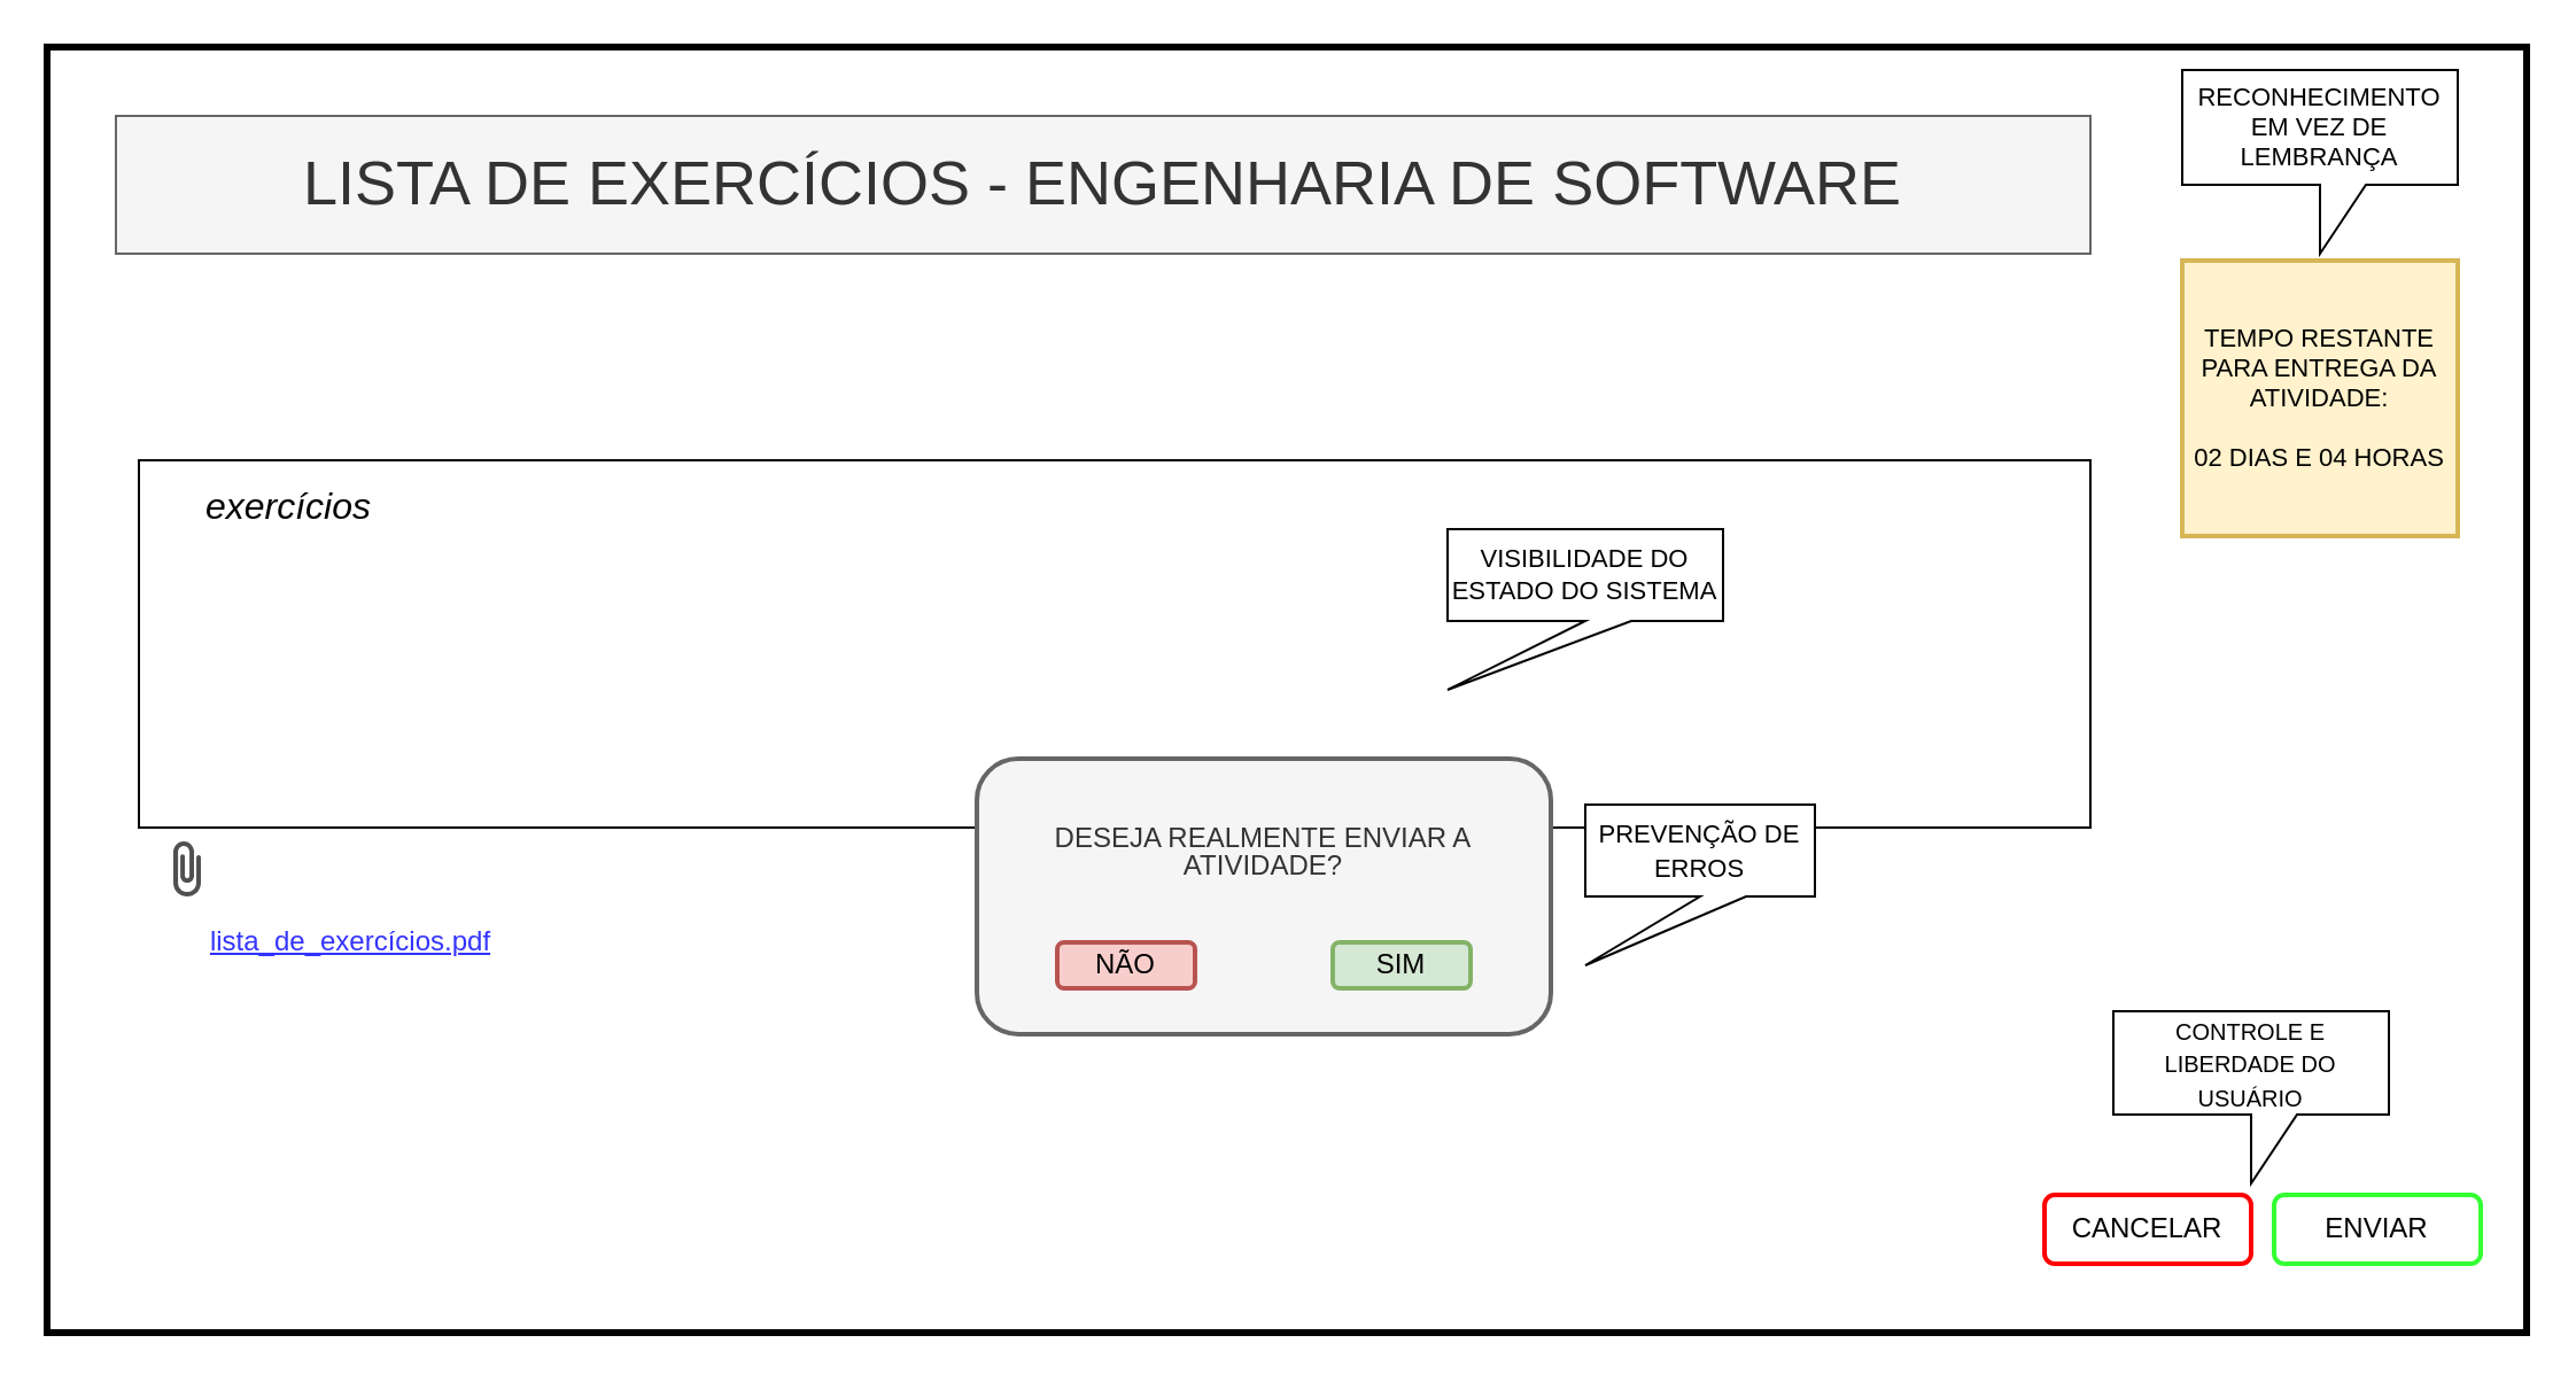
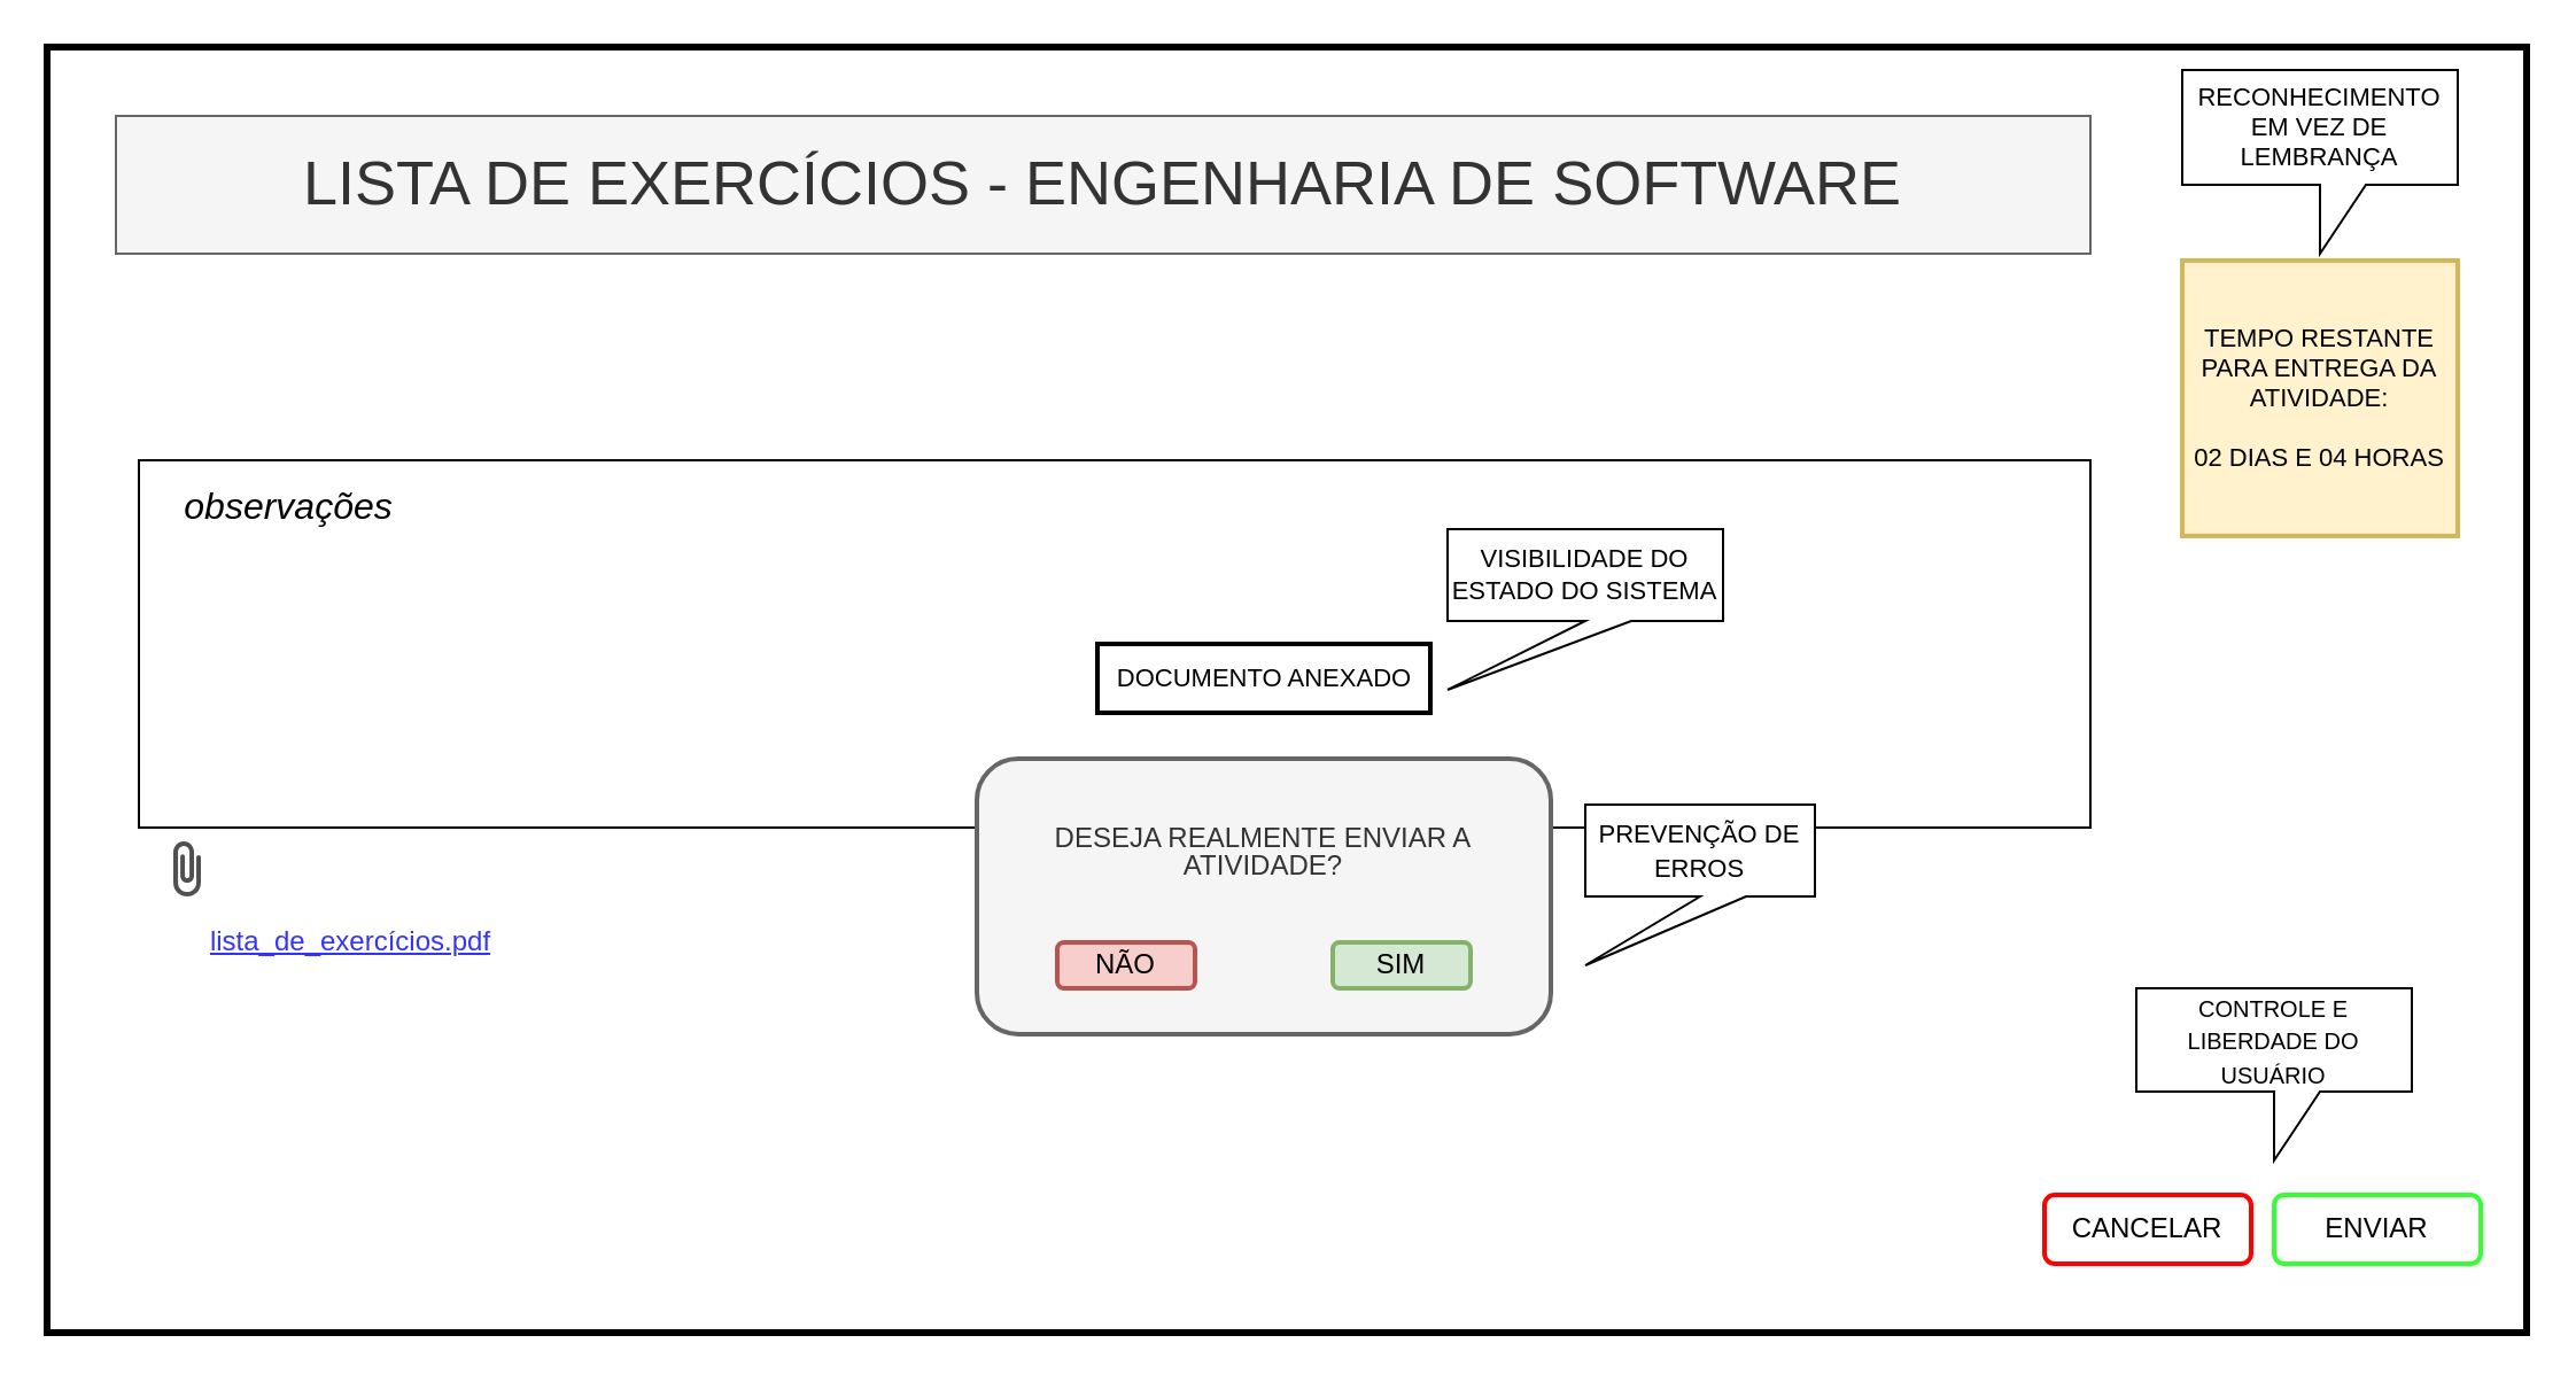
  <mxCell id="0" />
  <mxCell id="1" parent="0" />
  <mxCell id="2" value="" style="rounded=0;whiteSpace=wrap;html=1;strokeWidth=3;" vertex="1" parent="1"><mxGeometry x="20" y="20" width="1080" height="560" as="geometry" /></mxCell>
  <mxCell id="3" value="" style="rounded=0;whiteSpace=wrap;html=1;fontSize=27;strokeColor=#000000;strokeWidth=1;" vertex="1" parent="1"><mxGeometry x="60" y="200" width="850" height="160" as="geometry" /></mxCell>
  <mxCell id="4" value="CANCELAR" style="rounded=1;whiteSpace=wrap;html=1;strokeWidth=2;strokeColor=#FF0000;" vertex="1" parent="1"><mxGeometry x="890" y="520" width="90" height="30" as="geometry" /></mxCell>
  <mxCell id="5" value="ENVIAR" style="rounded=1;whiteSpace=wrap;html=1;strokeColor=#33FF33;strokeWidth=2;" vertex="1" parent="1"><mxGeometry x="990" y="520" width="90" height="30" as="geometry" /></mxCell>
- <mxCell id="6" value="&lt;font style=&quot;font-size: 10px&quot;&gt;CONTROLE E LIBERDADE DO USUÁRIO&lt;/font&gt;" style="shape=callout;whiteSpace=wrap;html=1;perimeter=calloutPerimeter;strokeColor=#000000;strokeWidth=1;" vertex="1" parent="1"><mxGeometry x="920" y="440" width="120" height="75" as="geometry" /></mxCell>
+ <mxCell id="6" value="&lt;font style=&quot;font-size: 10px&quot;&gt;CONTROLE E LIBERDADE DO USUÁRIO&lt;/font&gt;" style="shape=callout;whiteSpace=wrap;html=1;perimeter=calloutPerimeter;strokeColor=#000000;strokeWidth=1;" vertex="1" parent="1"><mxGeometry x="930" y="430" width="120" height="75" as="geometry" /></mxCell>
  <mxCell id="7" value="&lt;font style=&quot;font-size: 12px ; line-height: 1&quot;&gt;DESEJA REALMENTE ENVIAR A ATIVIDADE?&lt;br&gt;&lt;br&gt;&lt;br&gt;&lt;br&gt;&lt;/font&gt;" style="rounded=1;whiteSpace=wrap;html=1;fontSize=9;strokeColor=#666666;strokeWidth=2;fillColor=#f5f5f5;fontColor=#333333;" vertex="1" parent="1"><mxGeometry x="425" y="330" width="250" height="120" as="geometry" /></mxCell>
  <mxCell id="8" value="NÃO" style="rounded=1;whiteSpace=wrap;html=1;fontSize=12;strokeColor=#b85450;strokeWidth=2;fillColor=#f8cecc;" vertex="1" parent="1"><mxGeometry x="460" y="410" width="60" height="20" as="geometry" /></mxCell>
  <mxCell id="9" value="SIM" style="rounded=1;whiteSpace=wrap;html=1;fontSize=12;strokeColor=#82b366;strokeWidth=2;fillColor=#d5e8d4;" vertex="1" parent="1"><mxGeometry x="580" y="410" width="60" height="20" as="geometry" /></mxCell>
  <mxCell id="10" value="&lt;font style=&quot;font-size: 11px&quot;&gt;PREVENÇÃO DE ERROS&lt;/font&gt;" style="shape=callout;whiteSpace=wrap;html=1;perimeter=calloutPerimeter;fontSize=12;strokeColor=#000000;strokeWidth=1;position2=0;" vertex="1" parent="1"><mxGeometry x="690" y="350" width="100" height="70" as="geometry" /></mxCell>
  <mxCell id="11" value="TEMPO RESTANTE PARA ENTREGA DA ATIVIDADE:&lt;br&gt;&lt;br&gt;02 DIAS E 04 HORAS" style="rounded=0;whiteSpace=wrap;html=1;fontSize=11;strokeColor=#d6b656;strokeWidth=2;fillColor=#fff2cc;" vertex="1" parent="1"><mxGeometry x="950" y="113" width="120" height="120" as="geometry" /></mxCell>
  <mxCell id="12" value="&lt;font style=&quot;font-size: 11px&quot;&gt;RECONHECIMENTO EM VEZ DE LEMBRANÇA&lt;/font&gt;" style="shape=callout;whiteSpace=wrap;html=1;perimeter=calloutPerimeter;fontSize=11;strokeColor=#000000;strokeWidth=1;" vertex="1" parent="1"><mxGeometry x="950" y="30" width="120" height="80" as="geometry" /></mxCell>
+ <mxCell id="13" value="DOCUMENTO ANEXADO" style="rounded=0;whiteSpace=wrap;html=1;fontSize=11;strokeColor=#000000;strokeWidth=2;" vertex="1" parent="1"><mxGeometry x="477.5" y="280" width="145" height="30" as="geometry" /></mxCell>
  <mxCell id="14" value="VISIBILIDADE DO ESTADO DO SISTEMA" style="shape=callout;whiteSpace=wrap;html=1;perimeter=calloutPerimeter;fontSize=11;strokeColor=#000000;strokeWidth=1;position2=0;" vertex="1" parent="1"><mxGeometry x="630" y="230" width="120" height="70" as="geometry" /></mxCell>
  <mxCell id="15" value="&lt;font style=&quot;font-size: 27px&quot;&gt;LISTA DE EXERCÍCIOS - ENGENHARIA DE SOFTWARE&lt;/font&gt;" style="rounded=0;whiteSpace=wrap;html=1;fontSize=11;strokeColor=#666666;strokeWidth=1;fillColor=#f5f5f5;fontColor=#333333;" vertex="1" parent="1"><mxGeometry x="50" y="50" width="860" height="60" as="geometry" /></mxCell>
- <mxCell id="16" value="exercícios" style="text;html=1;resizable=0;autosize=1;align=center;verticalAlign=middle;points=[];fillColor=none;strokeColor=none;rounded=0;fontSize=16;fontStyle=2" vertex="1" parent="1"><mxGeometry x="70" y="210" width="110" height="20" as="geometry" /></mxCell>
+ <mxCell id="16" value="observações" style="text;html=1;resizable=0;autosize=1;align=center;verticalAlign=middle;points=[];fillColor=none;strokeColor=none;rounded=0;fontSize=16;fontStyle=2" vertex="1" parent="1"><mxGeometry x="70" y="210" width="110" height="20" as="geometry" /></mxCell>
  <mxCell id="17" value="" style="sketch=0;pointerEvents=1;shadow=0;dashed=0;html=1;strokeColor=none;fillColor=#505050;labelPosition=center;verticalLabelPosition=bottom;verticalAlign=top;outlineConnect=0;align=center;shape=mxgraph.office.concepts.attachment;fontSize=13;" vertex="1" parent="1"><mxGeometry x="75" y="366" width="12" height="24" as="geometry" /></mxCell>
  <mxCell id="18" value="&lt;font style=&quot;font-size: 12px&quot;&gt;lista_de_exercícios.pdf&lt;/font&gt;" style="text;html=1;resizable=0;autosize=1;align=center;verticalAlign=middle;points=[];fillColor=none;strokeColor=none;rounded=0;fontSize=10;fontStyle=4;fontColor=#3333FF;" vertex="1" parent="1"><mxGeometry x="82" y="400" width="140" height="20" as="geometry" /></mxCell>
